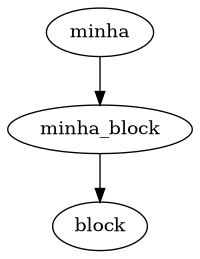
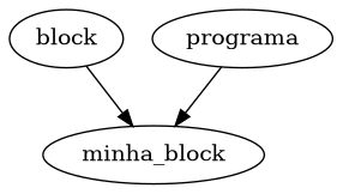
  digraph {
    n1 [label=block]
    n2 [label=minha_block]
-   n3 [label=minha]
-   n2 -> n1
+   n3 [label=programa]
+   n1 -> n2
    n3 -> n2
  }
